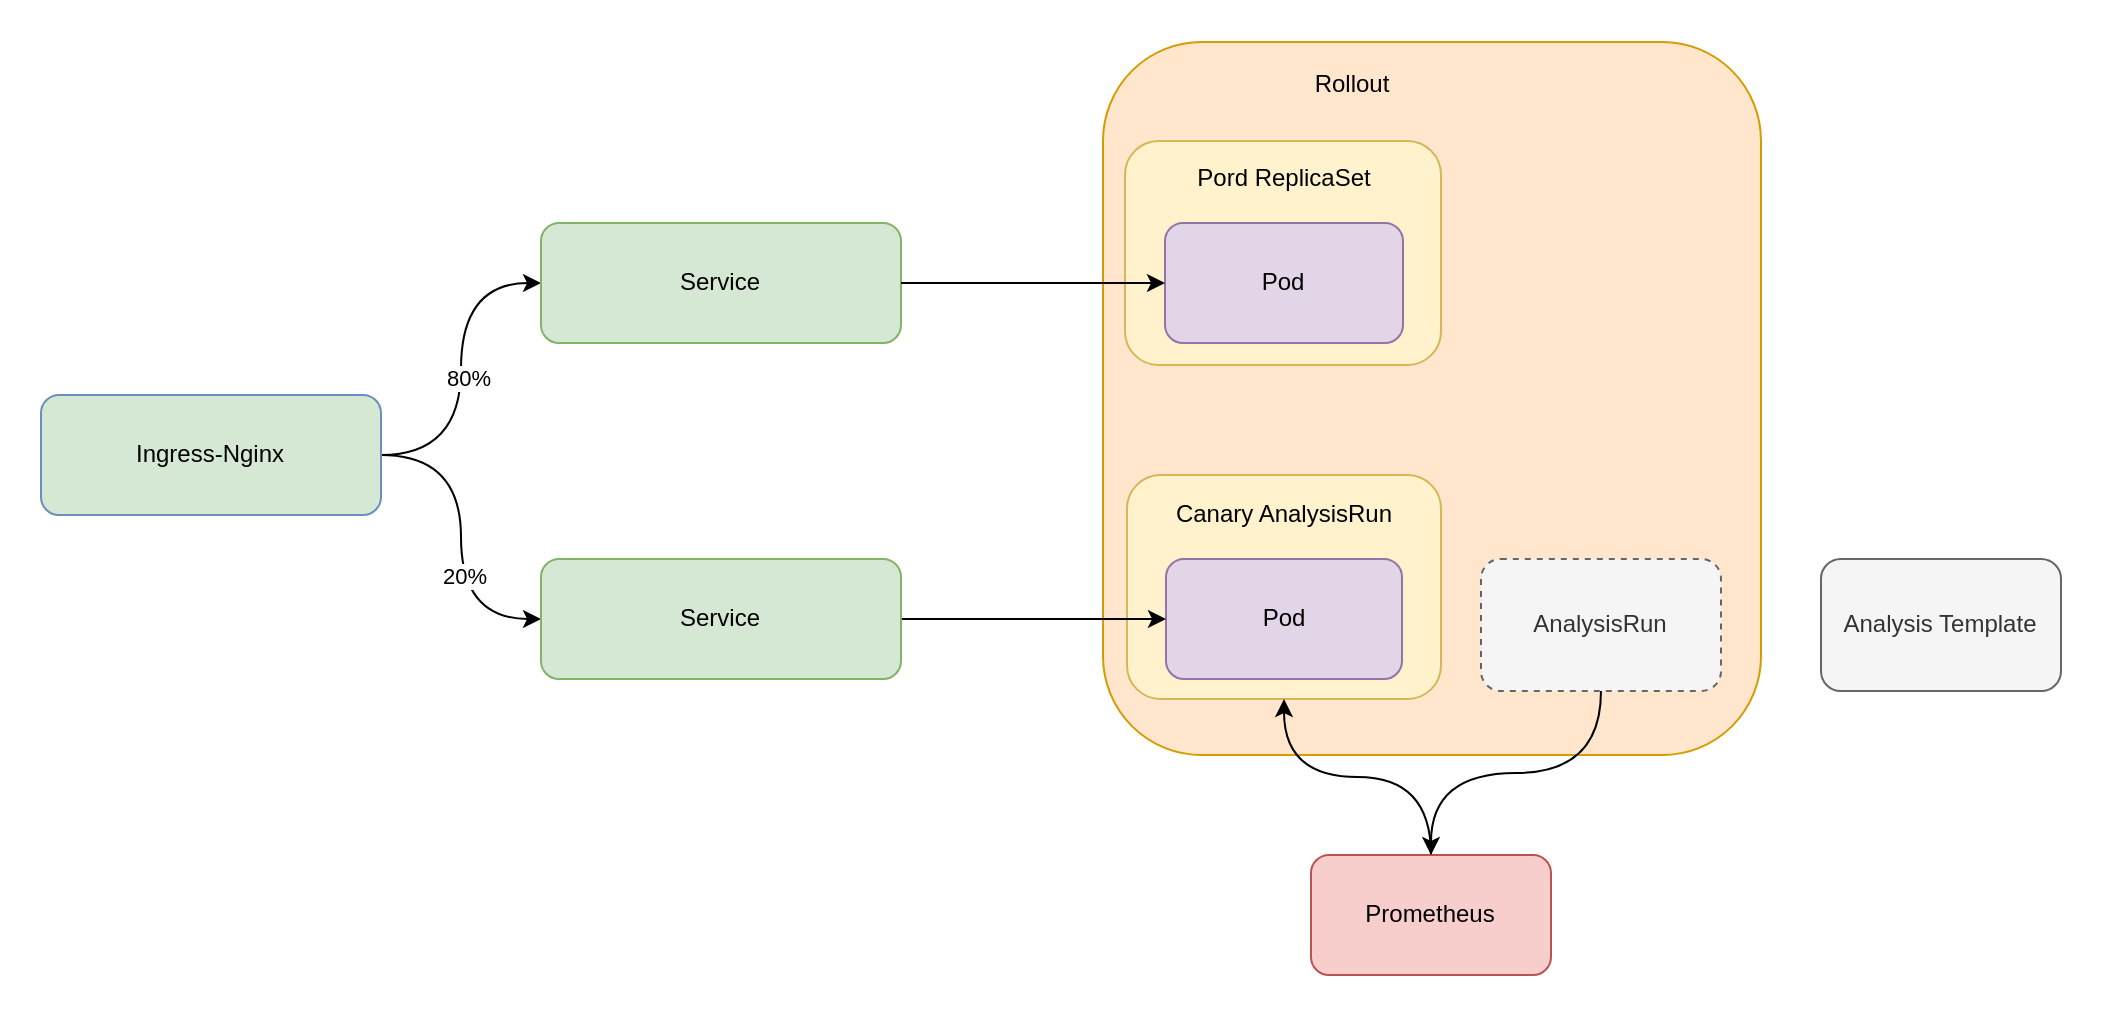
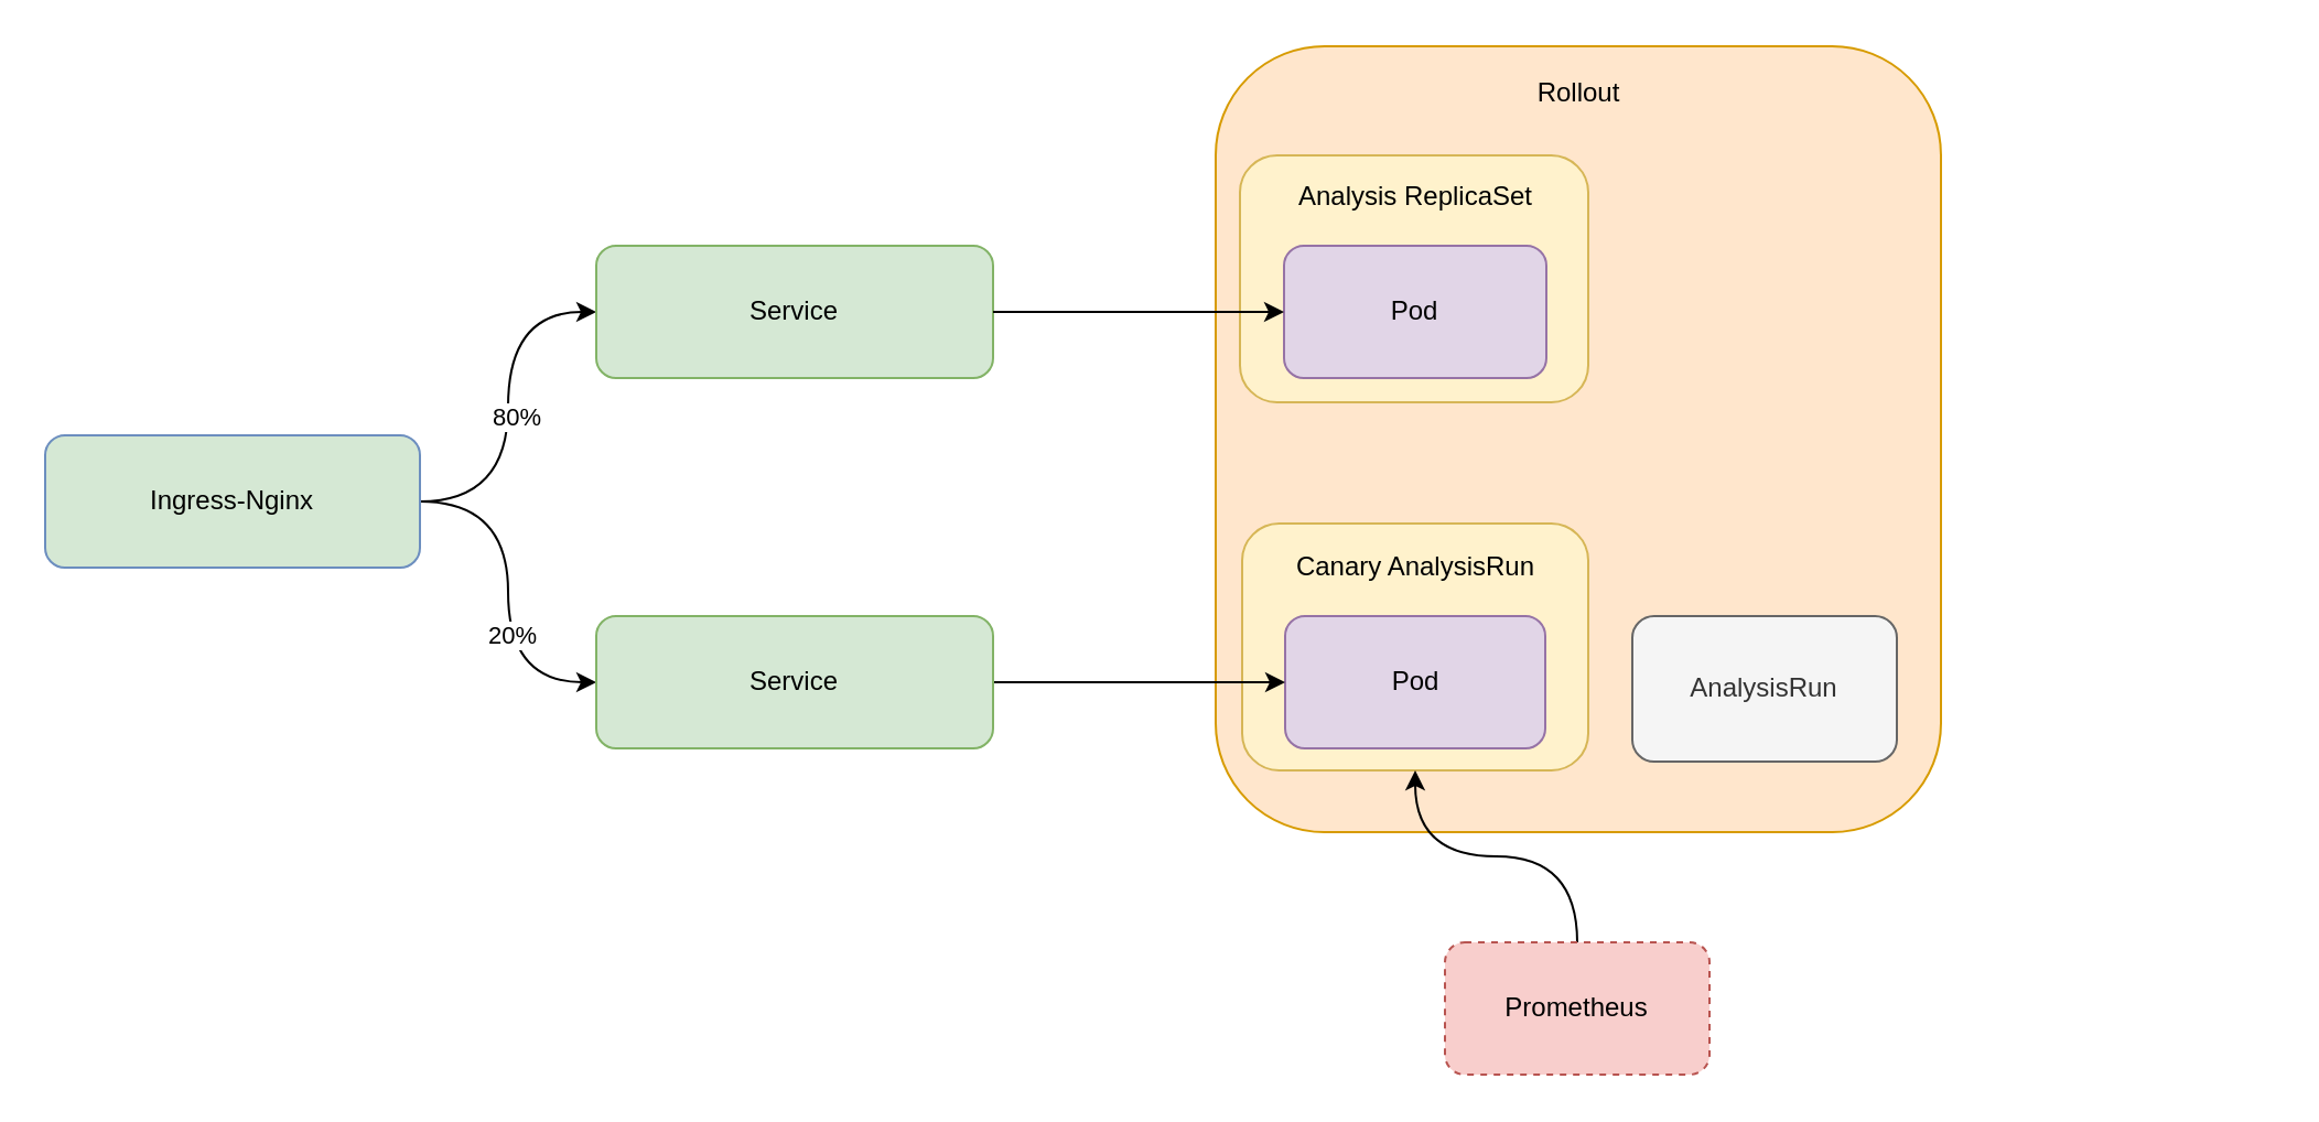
  <mxCell id="0" />
  <mxCell id="1" parent="0" />
  <mxCell id="2" style="edgeStyle=orthogonalEdgeStyle;rounded=0;orthogonalLoop=1;jettySize=auto;html=1;exitX=1;exitY=0.5;exitDx=0;exitDy=0;entryX=0;entryY=0.5;entryDx=0;entryDy=0;curved=1;" parent="1" source="6" target="7" edge="1"><mxGeometry relative="1" as="geometry" /></mxCell>
  <mxCell id="3" value="80%" style="edgeLabel;html=1;align=center;verticalAlign=middle;resizable=0;points=[];" parent="2" vertex="1" connectable="0"><mxGeometry x="-0.043" y="-2" relative="1" as="geometry"><mxPoint x="1" as="offset" /></mxGeometry></mxCell>
  <mxCell id="4" style="edgeStyle=orthogonalEdgeStyle;rounded=0;orthogonalLoop=1;jettySize=auto;html=1;exitX=1;exitY=0.5;exitDx=0;exitDy=0;entryX=0;entryY=0.5;entryDx=0;entryDy=0;curved=1;" parent="1" source="6" target="17" edge="1"><mxGeometry relative="1" as="geometry" /></mxCell>
  <mxCell id="5" value="20%" style="edgeLabel;html=1;align=center;verticalAlign=middle;resizable=0;points=[];" parent="4" vertex="1" connectable="0"><mxGeometry x="0.224" y="1" relative="1" as="geometry"><mxPoint y="1" as="offset" /></mxGeometry></mxCell>
  <mxCell id="6" value="Ingress-Nginx" style="rounded=1;whiteSpace=wrap;html=1;fillColor=#d5e8d4;strokeColor=#6c8ebf;" parent="1" vertex="1"><mxGeometry x="20" y="197" width="170" height="60" as="geometry" /></mxCell>
  <mxCell id="7" value="Service" style="rounded=1;whiteSpace=wrap;html=1;fillColor=#d5e8d4;strokeColor=#82b366;" parent="1" vertex="1"><mxGeometry x="270" y="111" width="180" height="60" as="geometry" /></mxCell>
  <mxCell id="8" value="" style="rounded=1;whiteSpace=wrap;html=1;fillColor=#ffe6cc;strokeColor=#d79b00;" parent="1" vertex="1"><mxGeometry x="551" y="20.5" width="329" height="356.5" as="geometry" /></mxCell>
- <mxCell id="9" value="Rollout" style="text;html=1;strokeColor=none;fillColor=none;align=center;verticalAlign=middle;whiteSpace=wrap;rounded=0;" parent="1" vertex="1"><mxGeometry x="620.5" y="27" width="110" height="30" as="geometry" /></mxCell>
+ <mxCell id="9" value="Rollout" style="text;html=1;strokeColor=none;fillColor=none;align=center;verticalAlign=middle;whiteSpace=wrap;rounded=0;" parent="1" vertex="1"><mxGeometry x="660.5" y="27" width="110" height="30" as="geometry" /></mxCell>
  <mxCell id="10" value="" style="rounded=1;whiteSpace=wrap;html=1;fillColor=#fff2cc;strokeColor=#d6b656;" parent="1" vertex="1"><mxGeometry x="562" y="70" width="158" height="112" as="geometry" /></mxCell>
  <mxCell id="11" value="Pod" style="rounded=1;whiteSpace=wrap;html=1;fillColor=#e1d5e7;strokeColor=#9673a6;" parent="1" vertex="1"><mxGeometry x="582" y="111" width="119" height="60" as="geometry" /></mxCell>
- <mxCell id="12" value="Pord ReplicaSet" style="text;html=1;strokeColor=none;fillColor=none;align=center;verticalAlign=middle;whiteSpace=wrap;rounded=0;" parent="1" vertex="1"><mxGeometry x="553.5" y="74" width="176" height="30" as="geometry" /></mxCell>
+ <mxCell id="12" value="Analysis ReplicaSet" style="text;html=1;strokeColor=none;fillColor=none;align=center;verticalAlign=middle;whiteSpace=wrap;rounded=0;" parent="1" vertex="1"><mxGeometry x="553.5" y="74" width="176" height="30" as="geometry" /></mxCell>
  <mxCell id="13" value="" style="rounded=1;whiteSpace=wrap;html=1;fillColor=#fff2cc;strokeColor=#d6b656;" parent="1" vertex="1"><mxGeometry x="563" y="237" width="157" height="112" as="geometry" /></mxCell>
  <mxCell id="14" value="Pod" style="rounded=1;whiteSpace=wrap;html=1;fillColor=#e1d5e7;strokeColor=#9673a6;" parent="1" vertex="1"><mxGeometry x="582.5" y="279" width="118" height="60" as="geometry" /></mxCell>
  <mxCell id="15" value="Canary AnalysisRun" style="text;html=1;strokeColor=none;fillColor=none;align=center;verticalAlign=middle;whiteSpace=wrap;rounded=0;" parent="1" vertex="1"><mxGeometry x="553.5" y="242" width="176" height="30" as="geometry" /></mxCell>
  <mxCell id="16" style="edgeStyle=orthogonalEdgeStyle;rounded=0;orthogonalLoop=1;jettySize=auto;html=1;exitX=1;exitY=0.5;exitDx=0;exitDy=0;entryX=0;entryY=0.5;entryDx=0;entryDy=0;" parent="1" source="17" target="14" edge="1"><mxGeometry relative="1" as="geometry" /></mxCell>
  <mxCell id="17" value="Service" style="rounded=1;whiteSpace=wrap;html=1;fillColor=#d5e8d4;strokeColor=#82b366;" parent="1" vertex="1"><mxGeometry x="270" y="279" width="180" height="60" as="geometry" /></mxCell>
  <mxCell id="18" style="edgeStyle=orthogonalEdgeStyle;rounded=0;orthogonalLoop=1;jettySize=auto;html=1;exitX=1;exitY=0.5;exitDx=0;exitDy=0;" parent="1" source="7" target="11" edge="1"><mxGeometry relative="1" as="geometry" /></mxCell>
  <mxCell id="19" style="edgeStyle=orthogonalEdgeStyle;curved=1;rounded=0;orthogonalLoop=1;jettySize=auto;html=1;exitX=0.5;exitY=0;exitDx=0;exitDy=0;" edge="1" parent="1" source="20" target="13"><mxGeometry relative="1" as="geometry" /></mxCell>
- <mxCell id="20" value="Prometheus" style="rounded=1;whiteSpace=wrap;html=1;sketch=0;fillColor=#f8cecc;strokeColor=#b85450;" vertex="1" parent="1"><mxGeometry x="655" y="427" width="120" height="60" as="geometry" /></mxCell>
- <mxCell id="21" style="edgeStyle=orthogonalEdgeStyle;curved=1;rounded=0;orthogonalLoop=1;jettySize=auto;html=1;exitX=0.5;exitY=1;exitDx=0;exitDy=0;entryX=0.5;entryY=0;entryDx=0;entryDy=0;" edge="1" parent="1" source="22" target="20"><mxGeometry relative="1" as="geometry" /></mxCell>
- <mxCell id="22" value="AnalysisRun" style="rounded=1;whiteSpace=wrap;html=1;sketch=0;fillColor=#f5f5f5;fontColor=#333333;strokeColor=#666666;dashed=1;" vertex="1" parent="1"><mxGeometry x="740" y="279" width="120" height="66" as="geometry" /></mxCell>
- <mxCell id="23" value="Analysis Template" style="rounded=1;whiteSpace=wrap;html=1;sketch=0;fillColor=#f5f5f5;fontColor=#333333;strokeColor=#666666;" vertex="1" parent="1"><mxGeometry x="910" y="279" width="120" height="66" as="geometry" /></mxCell>
+ <mxCell id="20" value="Prometheus" style="rounded=1;whiteSpace=wrap;html=1;sketch=0;fillColor=#f8cecc;strokeColor=#b85450;dashed=1;" vertex="1" parent="1"><mxGeometry x="655" y="427" width="120" height="60" as="geometry" /></mxCell>
+ <mxCell id="22" value="AnalysisRun" style="rounded=1;whiteSpace=wrap;html=1;sketch=0;fillColor=#f5f5f5;fontColor=#333333;strokeColor=#666666;" vertex="1" parent="1"><mxGeometry x="740" y="279" width="120" height="66" as="geometry" /></mxCell>
